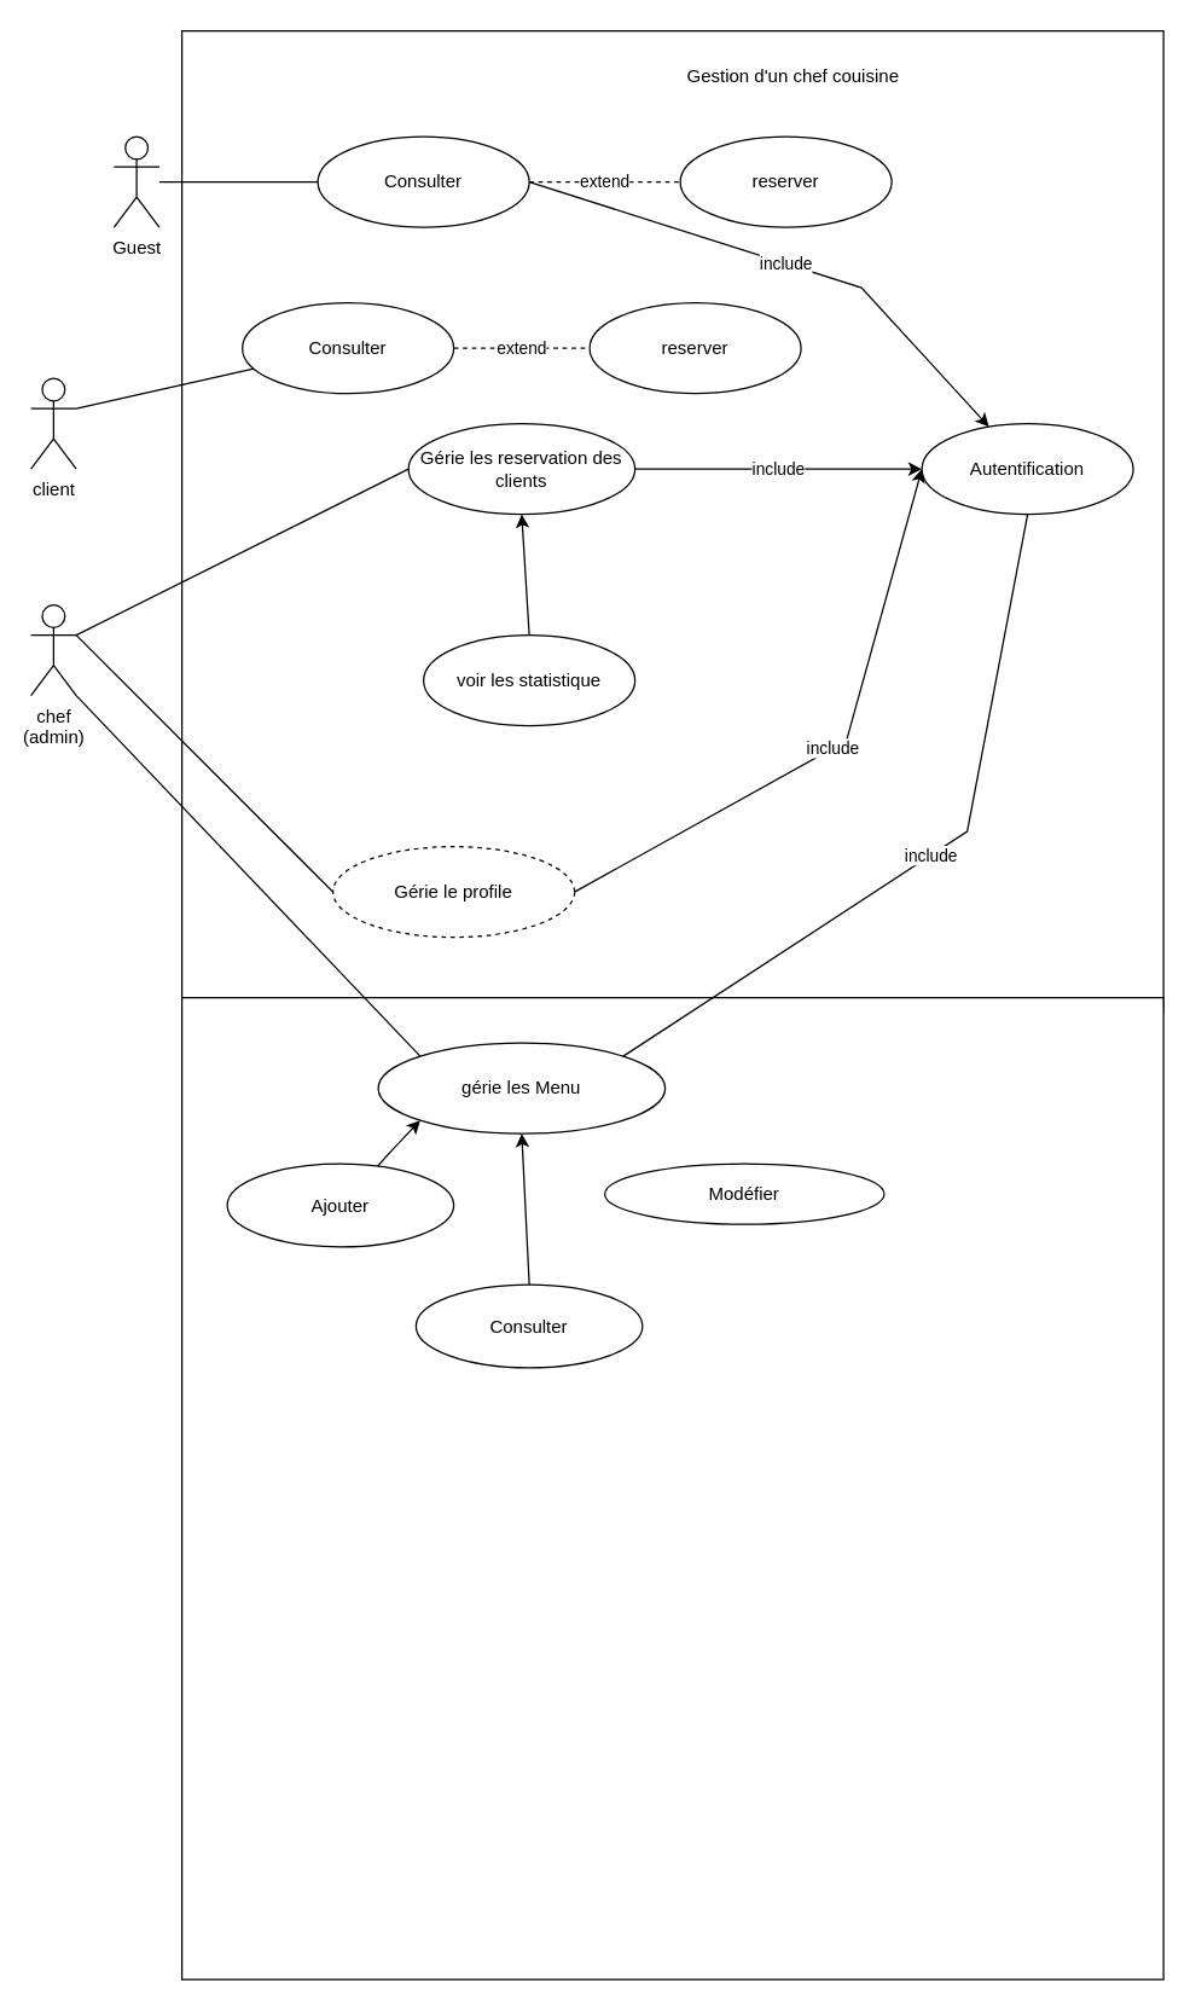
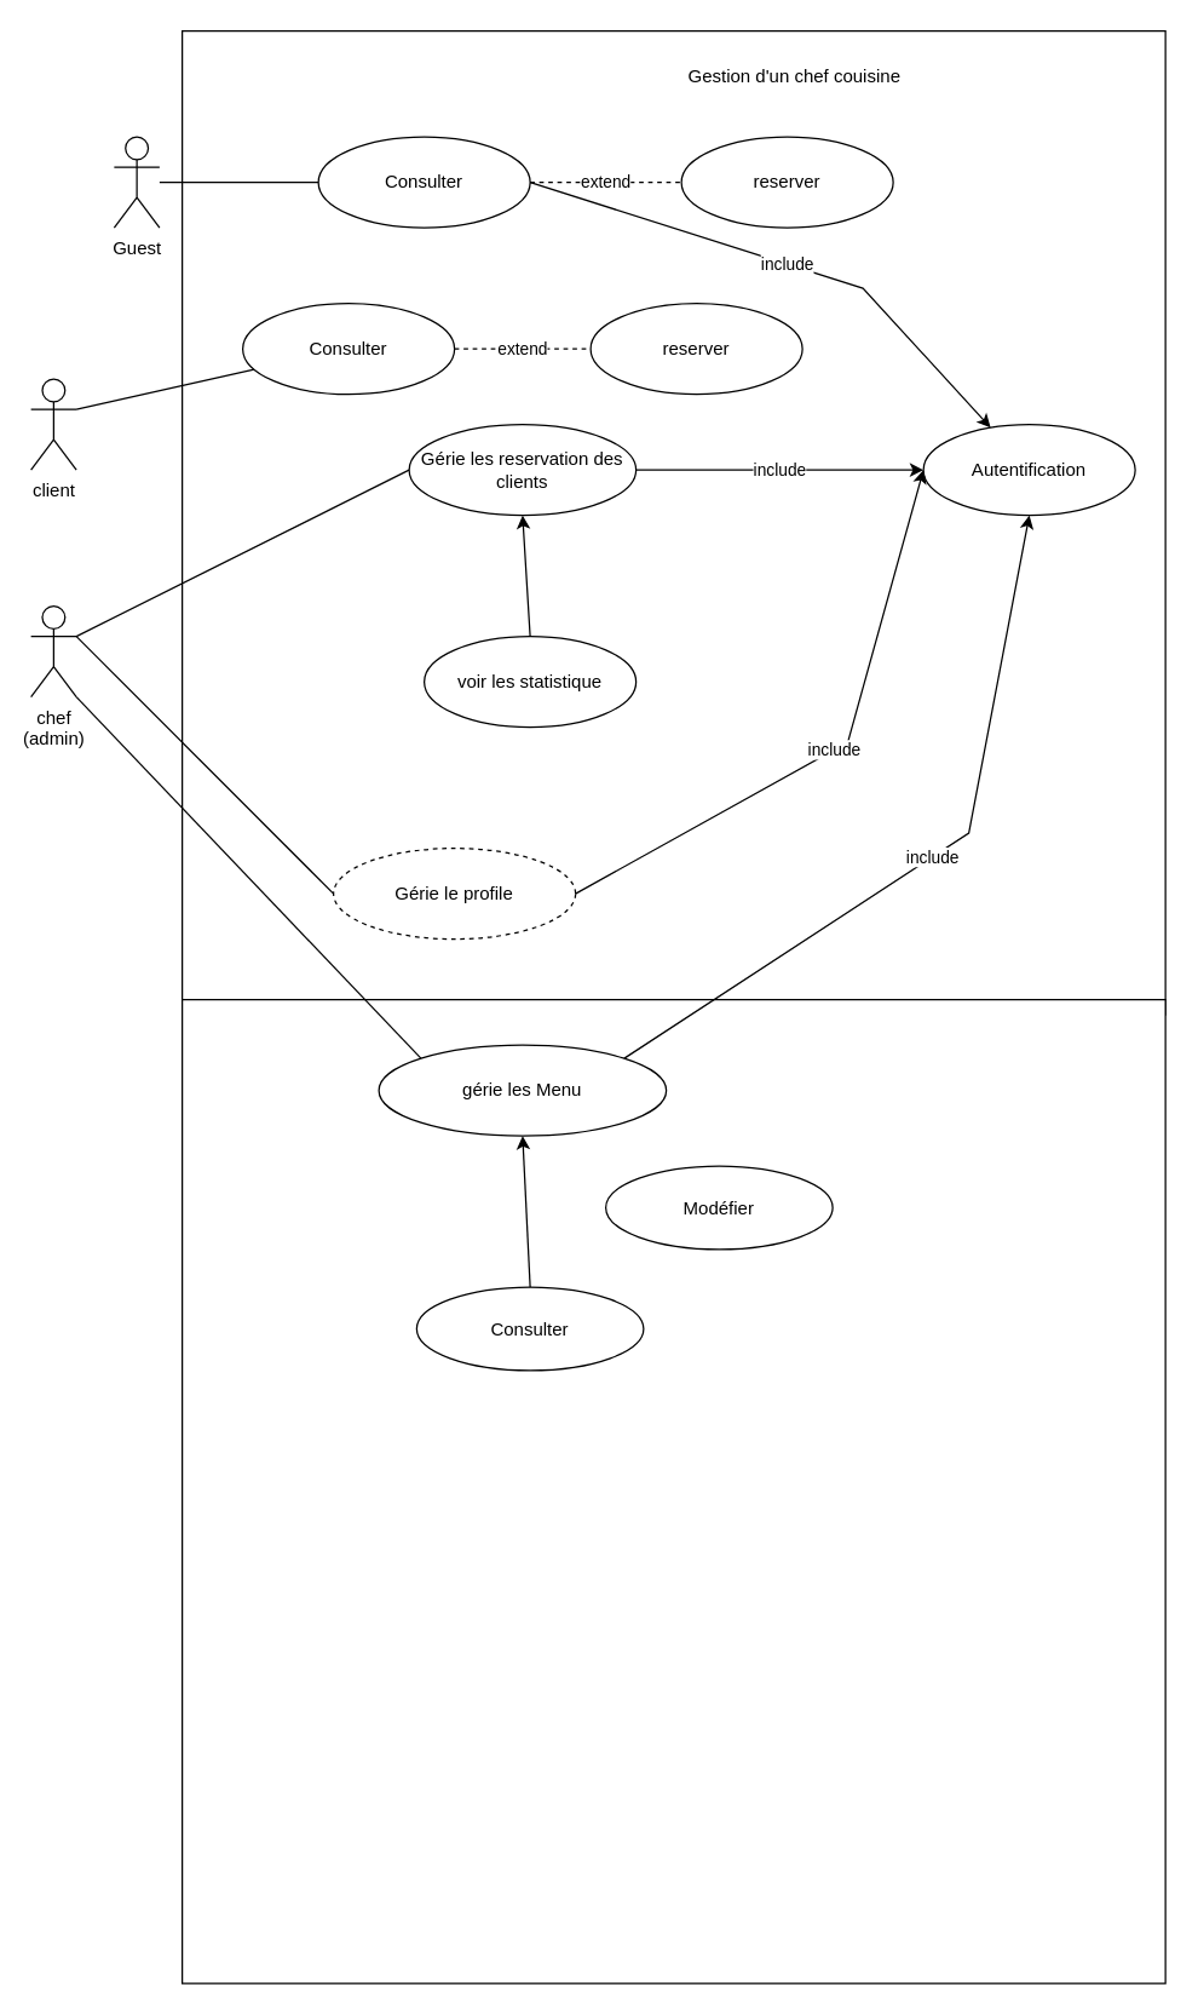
  <mxCell id="0" />
  <mxCell id="1" parent="0" />
  <mxCell id="2" value="" style="whiteSpace=wrap;html=1;aspect=fixed;rounded=0;" parent="1" vertex="1"><mxGeometry x="120" y="20" width="650" height="650" as="geometry" /></mxCell>
  <mxCell id="3" value="client" style="shape=umlActor;verticalLabelPosition=bottom;verticalAlign=top;html=1;outlineConnect=0;rounded=0;" parent="1" vertex="1"><mxGeometry x="20" y="250" width="30" height="60" as="geometry" /></mxCell>
  <mxCell id="4" value="chef&lt;br&gt;(admin)" style="shape=umlActor;verticalLabelPosition=bottom;verticalAlign=top;html=1;outlineConnect=0;rounded=0;" parent="1" vertex="1"><mxGeometry x="20" y="400" width="30" height="60" as="geometry" /></mxCell>
  <mxCell id="5" value="Consulter" style="ellipse;whiteSpace=wrap;html=1;rounded=0;" parent="1" vertex="1"><mxGeometry x="210" y="90" width="140" height="60" as="geometry" /></mxCell>
  <mxCell id="6" value="Autentification" style="ellipse;whiteSpace=wrap;html=1;rounded=0;" parent="1" vertex="1"><mxGeometry x="610" y="280" width="140" height="60" as="geometry" /></mxCell>
  <mxCell id="7" value="reserver" style="ellipse;whiteSpace=wrap;html=1;rounded=0;" parent="1" vertex="1"><mxGeometry x="450" y="90" width="140" height="60" as="geometry" /></mxCell>
  <mxCell id="8" value="Gérie les reservation des clients" style="ellipse;whiteSpace=wrap;html=1;rounded=0;" parent="1" vertex="1"><mxGeometry x="270" y="280" width="150" height="60" as="geometry" /></mxCell>
  <mxCell id="9" value="Gérie le profile" style="ellipse;whiteSpace=wrap;html=1;rounded=0;dashed=1;" parent="1" vertex="1"><mxGeometry x="220" y="560" width="160" height="60" as="geometry" /></mxCell>
  <mxCell id="10" value="" style="endArrow=none;html=1;exitX=1;exitY=0.333;exitDx=0;exitDy=0;exitPerimeter=0;entryX=0;entryY=0.5;entryDx=0;entryDy=0;rounded=0;" parent="1" source="4" target="9" edge="1"><mxGeometry width="50" height="50" relative="1" as="geometry"><mxPoint x="260" y="440" as="sourcePoint" /><mxPoint x="310" y="390" as="targetPoint" /></mxGeometry></mxCell>
  <mxCell id="11" value="include" style="endArrow=classic;html=1;entryX=0;entryY=0.5;entryDx=0;entryDy=0;exitX=1;exitY=0.5;exitDx=0;exitDy=0;rounded=0;" parent="1" source="8" target="6" edge="1"><mxGeometry width="50" height="50" relative="1" as="geometry"><mxPoint x="260" y="440" as="sourcePoint" /><mxPoint x="310" y="390" as="targetPoint" /><Array as="points" /></mxGeometry></mxCell>
  <mxCell id="12" value="include" style="endArrow=classic;html=1;entryX=0;entryY=0.5;entryDx=0;entryDy=0;exitX=1;exitY=0.5;exitDx=0;exitDy=0;rounded=0;" parent="1" source="9" target="6" edge="1"><mxGeometry width="50" height="50" relative="1" as="geometry"><mxPoint x="260" y="440" as="sourcePoint" /><mxPoint x="310" y="390" as="targetPoint" /><Array as="points"><mxPoint x="560" y="490" /></Array></mxGeometry></mxCell>
  <mxCell id="13" value="include" style="endArrow=classic;html=1;exitX=1;exitY=0.5;exitDx=0;exitDy=0;rounded=0;" parent="1" source="5" target="6" edge="1"><mxGeometry width="50" height="50" relative="1" as="geometry"><mxPoint x="420" y="160" as="sourcePoint" /><mxPoint x="470" y="110" as="targetPoint" /><Array as="points"><mxPoint x="570" y="190" /></Array></mxGeometry></mxCell>
  <mxCell id="14" value="" style="endArrow=none;html=1;entryX=0;entryY=0.5;entryDx=0;entryDy=0;rounded=0;" parent="1" source="29" target="5" edge="1"><mxGeometry width="50" height="50" relative="1" as="geometry"><mxPoint x="380" y="360" as="sourcePoint" /><mxPoint x="430" y="310" as="targetPoint" /></mxGeometry></mxCell>
  <mxCell id="15" value="extend" style="endArrow=none;dashed=1;html=1;entryX=0;entryY=0.5;entryDx=0;entryDy=0;rounded=0;" parent="1" target="7" edge="1"><mxGeometry width="50" height="50" relative="1" as="geometry"><mxPoint x="350" y="120" as="sourcePoint" /><mxPoint x="430" y="310" as="targetPoint" /></mxGeometry></mxCell>
  <mxCell id="16" value="" style="endArrow=none;html=1;exitX=1;exitY=0.333;exitDx=0;exitDy=0;exitPerimeter=0;entryX=0;entryY=0.5;entryDx=0;entryDy=0;rounded=0;" parent="1" source="4" target="8" edge="1"><mxGeometry width="50" height="50" relative="1" as="geometry"><mxPoint x="310" y="420" as="sourcePoint" /><mxPoint x="360" y="370" as="targetPoint" /></mxGeometry></mxCell>
  <mxCell id="17" value="Gestion d'un chef couisine" style="text;html=1;strokeColor=none;fillColor=none;align=center;verticalAlign=middle;whiteSpace=wrap;rounded=0;" parent="1" vertex="1"><mxGeometry x="370" y="30" width="310" height="40" as="geometry" /></mxCell>
  <mxCell id="18" value="" style="whiteSpace=wrap;html=1;aspect=fixed;rounded=0;" parent="1" vertex="1"><mxGeometry x="120" y="660" width="650" height="650" as="geometry" /></mxCell>
  <mxCell id="19" value="voir les statistique" style="ellipse;whiteSpace=wrap;html=1;rounded=0;" parent="1" vertex="1"><mxGeometry x="280" y="420" width="140" height="60" as="geometry" /></mxCell>
  <mxCell id="20" value="gérie les Menu" style="ellipse;whiteSpace=wrap;html=1;rounded=0;" parent="1" vertex="1"><mxGeometry x="250" y="690" width="190" height="60" as="geometry" /></mxCell>
  <mxCell id="21" value="" style="endArrow=classic;html=1;entryX=0.5;entryY=1;entryDx=0;entryDy=0;exitX=0.5;exitY=0;exitDx=0;exitDy=0;rounded=0;" parent="1" source="19" target="8" edge="1"><mxGeometry width="50" height="50" relative="1" as="geometry"><mxPoint x="390" y="640" as="sourcePoint" /><mxPoint x="440" y="590" as="targetPoint" /></mxGeometry></mxCell>
  <mxCell id="22" value="" style="endArrow=none;html=1;exitX=1;exitY=1;exitDx=0;exitDy=0;exitPerimeter=0;entryX=0;entryY=0;entryDx=0;entryDy=0;rounded=0;" parent="1" source="4" target="20" edge="1"><mxGeometry width="50" height="50" relative="1" as="geometry"><mxPoint x="390" y="640" as="sourcePoint" /><mxPoint x="440" y="590" as="targetPoint" /></mxGeometry></mxCell>
- <mxCell id="23" value="Ajouter" style="ellipse;whiteSpace=wrap;html=1;rounded=0;" parent="1" vertex="1"><mxGeometry x="150" y="770" width="150" height="55" as="geometry" /></mxCell>
  <mxCell id="24" value="Consulter" style="ellipse;whiteSpace=wrap;html=1;rounded=0;" parent="1" vertex="1"><mxGeometry x="275" y="850" width="150" height="55" as="geometry" /></mxCell>
- <mxCell id="25" value="Modéfier" style="ellipse;whiteSpace=wrap;html=1;rounded=0;" parent="1" vertex="1"><mxGeometry x="400" y="770" width="185" height="40" as="geometry" /></mxCell>
- <mxCell id="26" value="" style="endArrow=classic;html=1;entryX=0;entryY=1;entryDx=0;entryDy=0;rounded=0;" parent="1" source="23" target="20" edge="1"><mxGeometry width="50" height="50" relative="1" as="geometry"><mxPoint x="390" y="780" as="sourcePoint" /><mxPoint x="440" y="730" as="targetPoint" /><Array as="points"><mxPoint x="260" y="760" /></Array></mxGeometry></mxCell>
+ <mxCell id="25" value="Modéfier" style="ellipse;whiteSpace=wrap;html=1;rounded=0;" parent="1" vertex="1"><mxGeometry x="400" y="770" width="150" height="55" as="geometry" /></mxCell>
  <mxCell id="27" value="" style="endArrow=classic;html=1;entryX=0.5;entryY=1;entryDx=0;entryDy=0;exitX=0.5;exitY=0;exitDx=0;exitDy=0;rounded=0;" parent="1" source="24" target="20" edge="1"><mxGeometry width="50" height="50" relative="1" as="geometry"><mxPoint x="390" y="780" as="sourcePoint" /><mxPoint x="440" y="730" as="targetPoint" /></mxGeometry></mxCell>
- <mxCell id="28" value="include" style="endArrow=none;html=1;exitX=1;exitY=0;exitDx=0;exitDy=0;entryX=0.5;entryY=1;entryDx=0;entryDy=0;rounded=0;" parent="1" source="20" target="6" edge="1"><mxGeometry width="50" height="50" relative="1" as="geometry"><mxPoint x="390" y="640" as="sourcePoint" /><mxPoint x="440" y="590" as="targetPoint" /><Array as="points"><mxPoint x="640" y="550" /></Array></mxGeometry></mxCell>
+ <mxCell id="28" value="include" style="endArrow=classic;html=1;exitX=1;exitY=0;exitDx=0;exitDy=0;entryX=0.5;entryY=1;entryDx=0;entryDy=0;rounded=0;" parent="1" source="20" target="6" edge="1"><mxGeometry width="50" height="50" relative="1" as="geometry"><mxPoint x="390" y="640" as="sourcePoint" /><mxPoint x="440" y="590" as="targetPoint" /><Array as="points"><mxPoint x="640" y="550" /></Array></mxGeometry></mxCell>
  <mxCell id="29" value="Guest" style="shape=umlActor;verticalLabelPosition=bottom;verticalAlign=top;html=1;outlineConnect=0;rounded=0;" vertex="1" parent="1"><mxGeometry x="75" y="90" width="30" height="60" as="geometry" /></mxCell>
  <mxCell id="30" value="Consulter" style="ellipse;whiteSpace=wrap;html=1;rounded=0;" vertex="1" parent="1"><mxGeometry x="160" y="200" width="140" height="60" as="geometry" /></mxCell>
  <mxCell id="31" value="reserver" style="ellipse;whiteSpace=wrap;html=1;rounded=0;" vertex="1" parent="1"><mxGeometry x="390" y="200" width="140" height="60" as="geometry" /></mxCell>
  <mxCell id="32" value="" style="endArrow=none;html=1;exitX=1;exitY=0.333;exitDx=0;exitDy=0;exitPerimeter=0;" edge="1" parent="1" source="3" target="30"><mxGeometry width="50" height="50" relative="1" as="geometry"><mxPoint x="350" y="350" as="sourcePoint" /><mxPoint x="400" y="300" as="targetPoint" /></mxGeometry></mxCell>
  <mxCell id="33" value="extend" style="endArrow=none;dashed=1;html=1;exitX=1;exitY=0.5;exitDx=0;exitDy=0;" edge="1" parent="1" source="30" target="31"><mxGeometry width="50" height="50" relative="1" as="geometry"><mxPoint x="350" y="350" as="sourcePoint" /><mxPoint x="400" y="300" as="targetPoint" /></mxGeometry></mxCell>
